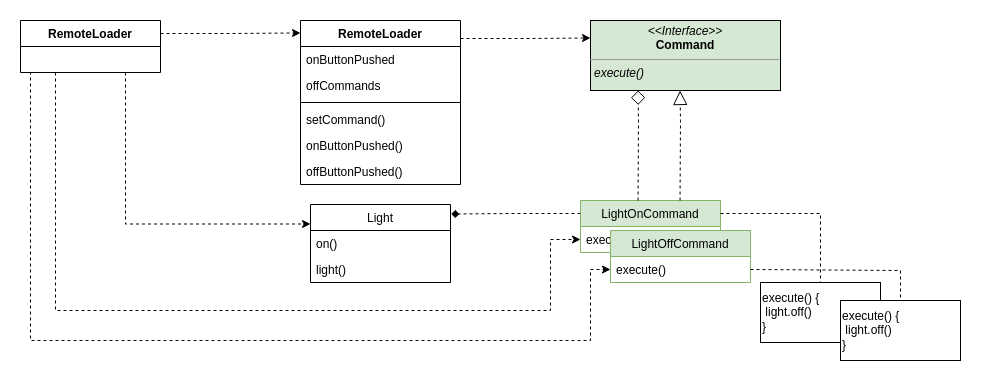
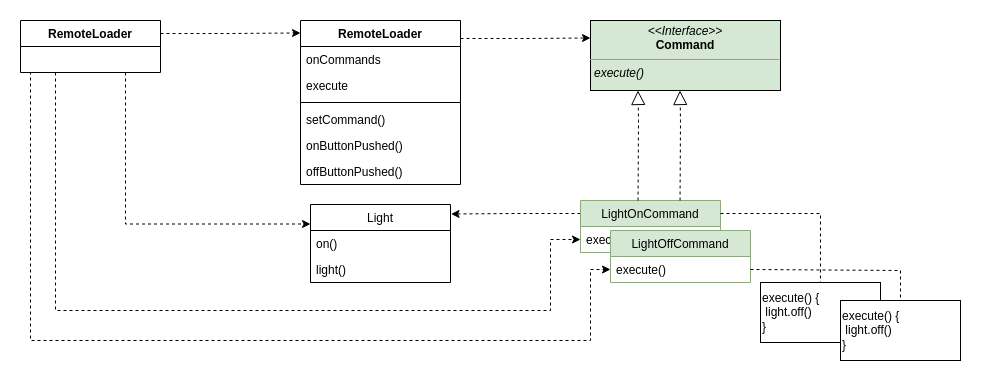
  <mxCell id="0" />
  <mxCell id="1" parent="0" />
  <mxCell id="2" value="execute() {&lt;br&gt;&lt;span style=&quot;white-space: pre;&quot;&gt; &lt;/span&gt;light.off()&lt;br&gt;}" style="rounded=0;whiteSpace=wrap;html=1;align=left;" vertex="1" parent="1"><mxGeometry x="760" y="282" width="120" height="60" as="geometry" /></mxCell>
  <mxCell id="3" style="edgeStyle=orthogonalEdgeStyle;rounded=0;orthogonalLoop=1;jettySize=auto;html=1;exitX=0.75;exitY=1;exitDx=0;exitDy=0;entryX=0;entryY=0.25;entryDx=0;entryDy=0;dashed=1;" edge="1" parent="1" source="7" target="27"><mxGeometry relative="1" as="geometry" /></mxCell>
  <mxCell id="4" style="edgeStyle=orthogonalEdgeStyle;rounded=0;orthogonalLoop=1;jettySize=auto;html=1;exitX=0.25;exitY=1;exitDx=0;exitDy=0;entryX=0;entryY=0.5;entryDx=0;entryDy=0;dashed=1;" edge="1" parent="1" source="7" target="19"><mxGeometry relative="1" as="geometry"><Array as="points"><mxPoint x="55" y="310" /><mxPoint x="550" y="310" /><mxPoint x="550" y="239" /></Array></mxGeometry></mxCell>
  <mxCell id="5" style="edgeStyle=orthogonalEdgeStyle;rounded=0;orthogonalLoop=1;jettySize=auto;html=1;exitX=0.25;exitY=1;exitDx=0;exitDy=0;entryX=0;entryY=0.5;entryDx=0;entryDy=0;dashed=1;" edge="1" parent="1" source="7" target="21"><mxGeometry relative="1" as="geometry"><Array as="points"><mxPoint x="30" y="72" /><mxPoint x="30" y="340" /><mxPoint x="590" y="340" /><mxPoint x="590" y="269" /></Array></mxGeometry></mxCell>
  <mxCell id="6" style="edgeStyle=orthogonalEdgeStyle;rounded=0;orthogonalLoop=1;jettySize=auto;html=1;exitX=1;exitY=0.25;exitDx=0;exitDy=0;entryX=0;entryY=0.076;entryDx=0;entryDy=0;entryPerimeter=0;dashed=1;" edge="1" parent="1" source="7" target="9"><mxGeometry relative="1" as="geometry" /></mxCell>
  <mxCell id="7" value="RemoteLoader" style="swimlane;fontStyle=1;childLayout=stackLayout;horizontal=1;startSize=26;fillColor=none;horizontalStack=0;resizeParent=1;resizeParentMax=0;resizeLast=0;collapsible=1;marginBottom=0;" vertex="1" parent="1"><mxGeometry x="20" y="20" width="140" height="52" as="geometry" /></mxCell>
  <mxCell id="8" style="edgeStyle=orthogonalEdgeStyle;rounded=0;orthogonalLoop=1;jettySize=auto;html=1;exitX=1;exitY=0;exitDx=0;exitDy=0;entryX=0;entryY=0.25;entryDx=0;entryDy=0;dashed=1;" edge="1" parent="1" source="9" target="16"><mxGeometry relative="1" as="geometry"><Array as="points"><mxPoint x="460" y="38" /><mxPoint x="525" y="38" /></Array></mxGeometry></mxCell>
  <mxCell id="9" value="RemoteLoader" style="swimlane;fontStyle=1;align=center;verticalAlign=top;childLayout=stackLayout;horizontal=1;startSize=26;horizontalStack=0;resizeParent=1;resizeParentMax=0;resizeLast=0;collapsible=1;marginBottom=0;" vertex="1" parent="1"><mxGeometry x="300" y="20" width="160" height="164" as="geometry" /></mxCell>
- <mxCell id="10" value="onButtonPushed" style="text;strokeColor=none;fillColor=none;align=left;verticalAlign=top;spacingLeft=4;spacingRight=4;overflow=hidden;rotatable=0;points=[[0,0.5],[1,0.5]];portConstraint=eastwest;" vertex="1" parent="9"><mxGeometry y="26" width="160" height="26" as="geometry" /></mxCell>
- <mxCell id="11" value="offCommands" style="text;strokeColor=none;fillColor=none;align=left;verticalAlign=top;spacingLeft=4;spacingRight=4;overflow=hidden;rotatable=0;points=[[0,0.5],[1,0.5]];portConstraint=eastwest;" vertex="1" parent="9"><mxGeometry y="52" width="160" height="26" as="geometry" /></mxCell>
+ <mxCell id="10" value="onCommands" style="text;strokeColor=none;fillColor=none;align=left;verticalAlign=top;spacingLeft=4;spacingRight=4;overflow=hidden;rotatable=0;points=[[0,0.5],[1,0.5]];portConstraint=eastwest;" vertex="1" parent="9"><mxGeometry y="26" width="160" height="26" as="geometry" /></mxCell>
+ <mxCell id="11" value="execute" style="text;strokeColor=none;fillColor=none;align=left;verticalAlign=top;spacingLeft=4;spacingRight=4;overflow=hidden;rotatable=0;points=[[0,0.5],[1,0.5]];portConstraint=eastwest;" vertex="1" parent="9"><mxGeometry y="52" width="160" height="26" as="geometry" /></mxCell>
  <mxCell id="12" value="" style="line;strokeWidth=1;fillColor=none;align=left;verticalAlign=middle;spacingTop=-1;spacingLeft=3;spacingRight=3;rotatable=0;labelPosition=right;points=[];portConstraint=eastwest;strokeColor=inherit;" vertex="1" parent="9"><mxGeometry y="78" width="160" height="8" as="geometry" /></mxCell>
  <mxCell id="13" value="setCommand()" style="text;strokeColor=none;fillColor=none;align=left;verticalAlign=top;spacingLeft=4;spacingRight=4;overflow=hidden;rotatable=0;points=[[0,0.5],[1,0.5]];portConstraint=eastwest;" vertex="1" parent="9"><mxGeometry y="86" width="160" height="26" as="geometry" /></mxCell>
  <mxCell id="14" value="onButtonPushed()" style="text;strokeColor=none;fillColor=none;align=left;verticalAlign=top;spacingLeft=4;spacingRight=4;overflow=hidden;rotatable=0;points=[[0,0.5],[1,0.5]];portConstraint=eastwest;" vertex="1" parent="9"><mxGeometry y="112" width="160" height="26" as="geometry" /></mxCell>
  <mxCell id="15" value="offButtonPushed()" style="text;strokeColor=none;fillColor=none;align=left;verticalAlign=top;spacingLeft=4;spacingRight=4;overflow=hidden;rotatable=0;points=[[0,0.5],[1,0.5]];portConstraint=eastwest;" vertex="1" parent="9"><mxGeometry y="138" width="160" height="26" as="geometry" /></mxCell>
  <mxCell id="16" value="&lt;p style=&quot;margin:0px;margin-top:4px;text-align:center;&quot;&gt;&lt;i&gt;&amp;lt;&amp;lt;Interface&amp;gt;&amp;gt;&lt;/i&gt;&lt;br&gt;&lt;b&gt;Command&lt;/b&gt;&lt;/p&gt;&lt;hr size=&quot;1&quot;&gt;&lt;p style=&quot;margin:0px;margin-left:4px;&quot;&gt;&lt;span style=&quot;background-color: initial;&quot;&gt;&lt;i&gt;execute()&lt;/i&gt;&lt;/span&gt;&lt;br&gt;&lt;/p&gt;" style="verticalAlign=top;align=left;overflow=fill;fontSize=12;fontFamily=Helvetica;html=1;fillColor=#d5e8d4;" vertex="1" parent="1"><mxGeometry x="590" y="20" width="190" height="70" as="geometry" /></mxCell>
- <mxCell id="17" style="edgeStyle=orthogonalEdgeStyle;rounded=0;orthogonalLoop=1;jettySize=auto;html=1;exitX=0;exitY=0.25;exitDx=0;exitDy=0;entryX=1.004;entryY=0.122;entryDx=0;entryDy=0;entryPerimeter=0;dashed=1;endArrow=diamond;" edge="1" parent="1" source="18" target="27"><mxGeometry relative="1" as="geometry" /></mxCell>
+ <mxCell id="17" style="edgeStyle=orthogonalEdgeStyle;rounded=0;orthogonalLoop=1;jettySize=auto;html=1;exitX=0;exitY=0.25;exitDx=0;exitDy=0;entryX=1.004;entryY=0.122;entryDx=0;entryDy=0;entryPerimeter=0;dashed=1;" edge="1" parent="1" source="18" target="27"><mxGeometry relative="1" as="geometry" /></mxCell>
  <mxCell id="18" value="LightOnCommand" style="swimlane;fontStyle=0;childLayout=stackLayout;horizontal=1;startSize=26;fillColor=#d5e8d4;horizontalStack=0;resizeParent=1;resizeParentMax=0;resizeLast=0;collapsible=1;marginBottom=0;strokeColor=#82b366;" vertex="1" parent="1"><mxGeometry x="580" y="200" width="140" height="52" as="geometry" /></mxCell>
  <mxCell id="19" value="execute()" style="text;strokeColor=none;fillColor=none;align=left;verticalAlign=top;spacingLeft=4;spacingRight=4;overflow=hidden;rotatable=0;points=[[0,0.5],[1,0.5]];portConstraint=eastwest;" vertex="1" parent="18"><mxGeometry y="26" width="140" height="26" as="geometry" /></mxCell>
  <mxCell id="20" value="LightOffCommand" style="swimlane;fontStyle=0;childLayout=stackLayout;horizontal=1;startSize=26;fillColor=#d5e8d4;horizontalStack=0;resizeParent=1;resizeParentMax=0;resizeLast=0;collapsible=1;marginBottom=0;strokeColor=#82b366;" vertex="1" parent="1"><mxGeometry x="610" y="230" width="140" height="52" as="geometry" /></mxCell>
  <mxCell id="21" value="execute()" style="text;strokeColor=none;fillColor=none;align=left;verticalAlign=top;spacingLeft=4;spacingRight=4;overflow=hidden;rotatable=0;points=[[0,0.5],[1,0.5]];portConstraint=eastwest;" vertex="1" parent="20"><mxGeometry y="26" width="140" height="26" as="geometry" /></mxCell>
  <mxCell id="22" value="" style="endArrow=none;dashed=1;html=1;rounded=0;exitX=1;exitY=0.5;exitDx=0;exitDy=0;entryX=0.5;entryY=0;entryDx=0;entryDy=0;" edge="1" parent="1" source="21" target="23"><mxGeometry width="50" height="50" relative="1" as="geometry"><mxPoint x="480" y="320" as="sourcePoint" /><mxPoint x="830" y="310" as="targetPoint" /><Array as="points"><mxPoint x="900" y="270" /></Array></mxGeometry></mxCell>
  <mxCell id="23" value="execute() {&lt;br&gt;&lt;span style=&quot;white-space: pre;&quot;&gt; &lt;/span&gt;light.off()&lt;br&gt;}" style="rounded=0;whiteSpace=wrap;html=1;align=left;" vertex="1" parent="1"><mxGeometry x="840" y="300" width="120" height="60" as="geometry" /></mxCell>
  <mxCell id="24" value="" style="endArrow=none;dashed=1;html=1;rounded=0;exitX=1;exitY=0.25;exitDx=0;exitDy=0;entryX=0.5;entryY=0;entryDx=0;entryDy=0;" edge="1" parent="1" target="2" source="18"><mxGeometry width="50" height="50" relative="1" as="geometry"><mxPoint x="740" y="214" as="sourcePoint" /><mxPoint x="820" y="255" as="targetPoint" /><Array as="points"><mxPoint x="820" y="213" /></Array></mxGeometry></mxCell>
- <mxCell id="25" value="" style="endArrow=diamond;dashed=1;endFill=0;endSize=12;html=1;rounded=0;entryX=0.25;entryY=1;entryDx=0;entryDy=0;exitX=0.411;exitY=0;exitDx=0;exitDy=0;exitPerimeter=0;" edge="1" parent="1" source="18" target="16"><mxGeometry width="160" relative="1" as="geometry"><mxPoint x="638" y="140" as="sourcePoint" /><mxPoint x="590" y="210" as="targetPoint" /><Array as="points"><mxPoint x="638" y="120" /></Array></mxGeometry></mxCell>
+ <mxCell id="25" value="" style="endArrow=block;dashed=1;endFill=0;endSize=12;html=1;rounded=0;entryX=0.25;entryY=1;entryDx=0;entryDy=0;exitX=0.411;exitY=0;exitDx=0;exitDy=0;exitPerimeter=0;" edge="1" parent="1" source="18" target="16"><mxGeometry width="160" relative="1" as="geometry"><mxPoint x="638" y="140" as="sourcePoint" /><mxPoint x="590" y="210" as="targetPoint" /><Array as="points"><mxPoint x="638" y="120" /></Array></mxGeometry></mxCell>
  <mxCell id="26" value="" style="endArrow=block;dashed=1;endFill=0;endSize=12;html=1;rounded=0;entryX=0.25;entryY=1;entryDx=0;entryDy=0;exitX=0.411;exitY=0;exitDx=0;exitDy=0;exitPerimeter=0;" edge="1" parent="1"><mxGeometry width="160" relative="1" as="geometry"><mxPoint x="679.54" y="200" as="sourcePoint" /><mxPoint x="679.5" y="90" as="targetPoint" /><Array as="points"><mxPoint x="680" y="120" /></Array></mxGeometry></mxCell>
  <mxCell id="27" value="Light" style="swimlane;fontStyle=0;childLayout=stackLayout;horizontal=1;startSize=26;fillColor=none;horizontalStack=0;resizeParent=1;resizeParentMax=0;resizeLast=0;collapsible=1;marginBottom=0;" vertex="1" parent="1"><mxGeometry x="310" y="204" width="140" height="78" as="geometry" /></mxCell>
  <mxCell id="28" value="on()" style="text;strokeColor=none;fillColor=none;align=left;verticalAlign=top;spacingLeft=4;spacingRight=4;overflow=hidden;rotatable=0;points=[[0,0.5],[1,0.5]];portConstraint=eastwest;" vertex="1" parent="27"><mxGeometry y="26" width="140" height="26" as="geometry" /></mxCell>
  <mxCell id="29" value="light()" style="text;strokeColor=none;fillColor=none;align=left;verticalAlign=top;spacingLeft=4;spacingRight=4;overflow=hidden;rotatable=0;points=[[0,0.5],[1,0.5]];portConstraint=eastwest;" vertex="1" parent="27"><mxGeometry y="52" width="140" height="26" as="geometry" /></mxCell>
